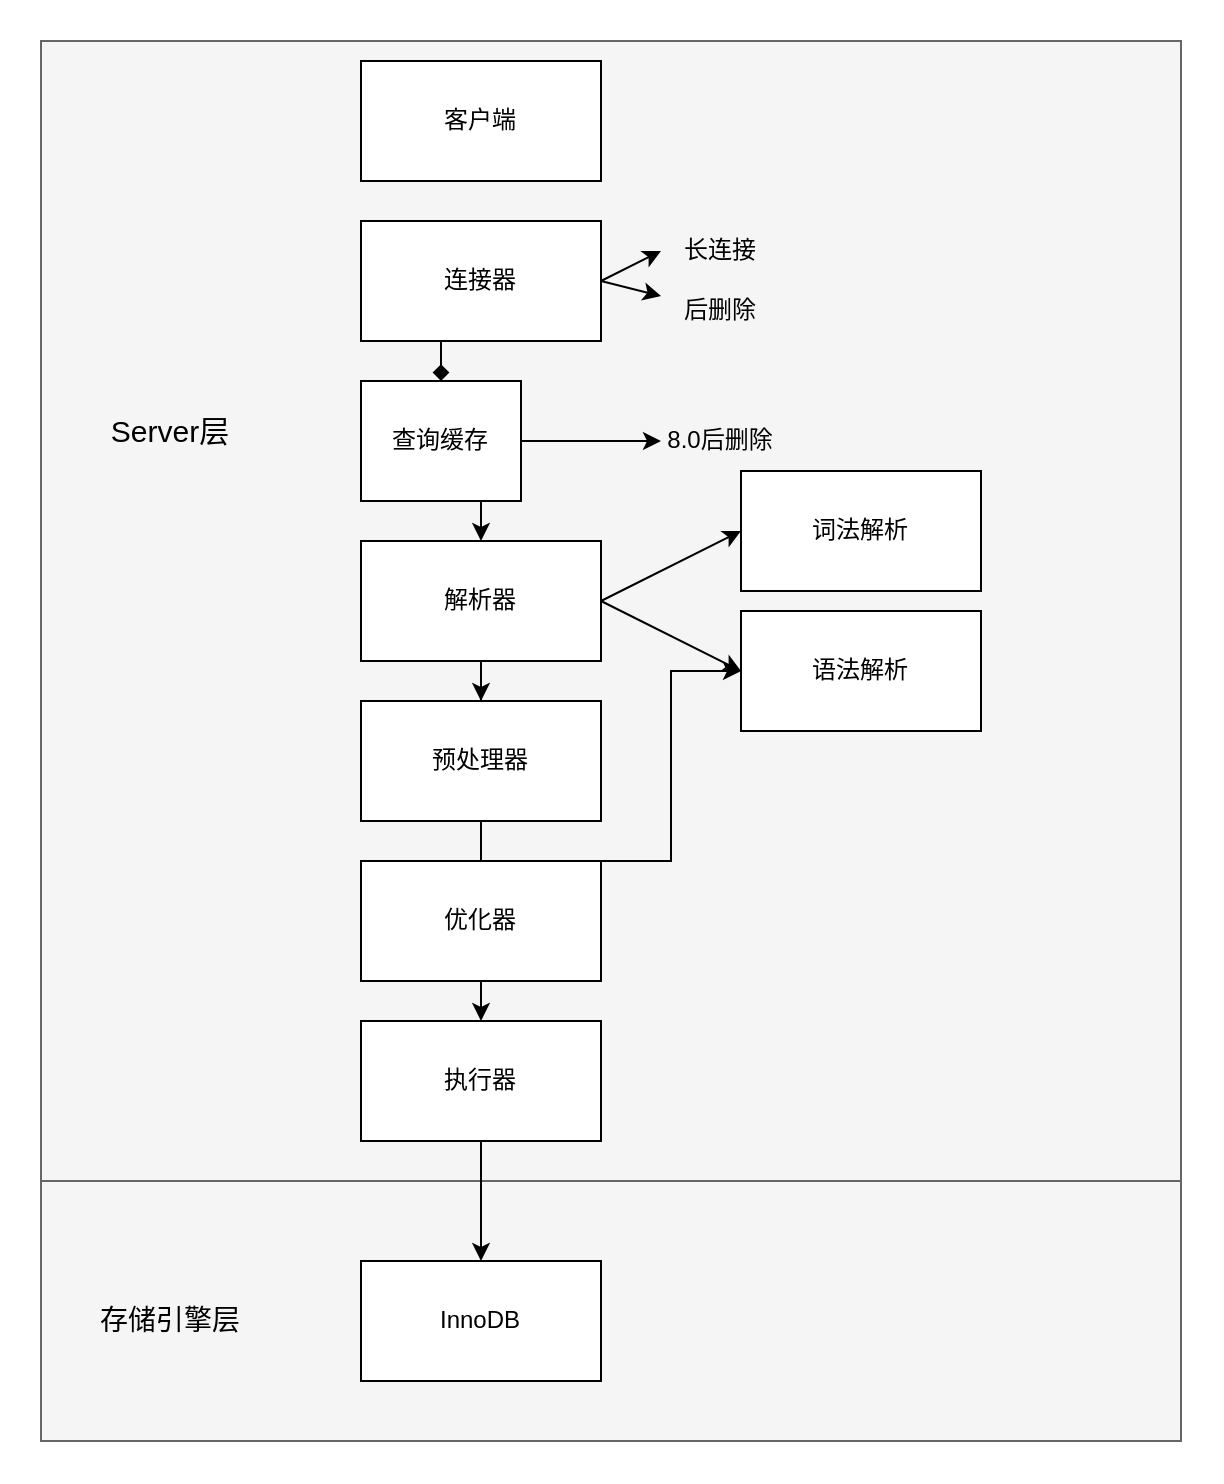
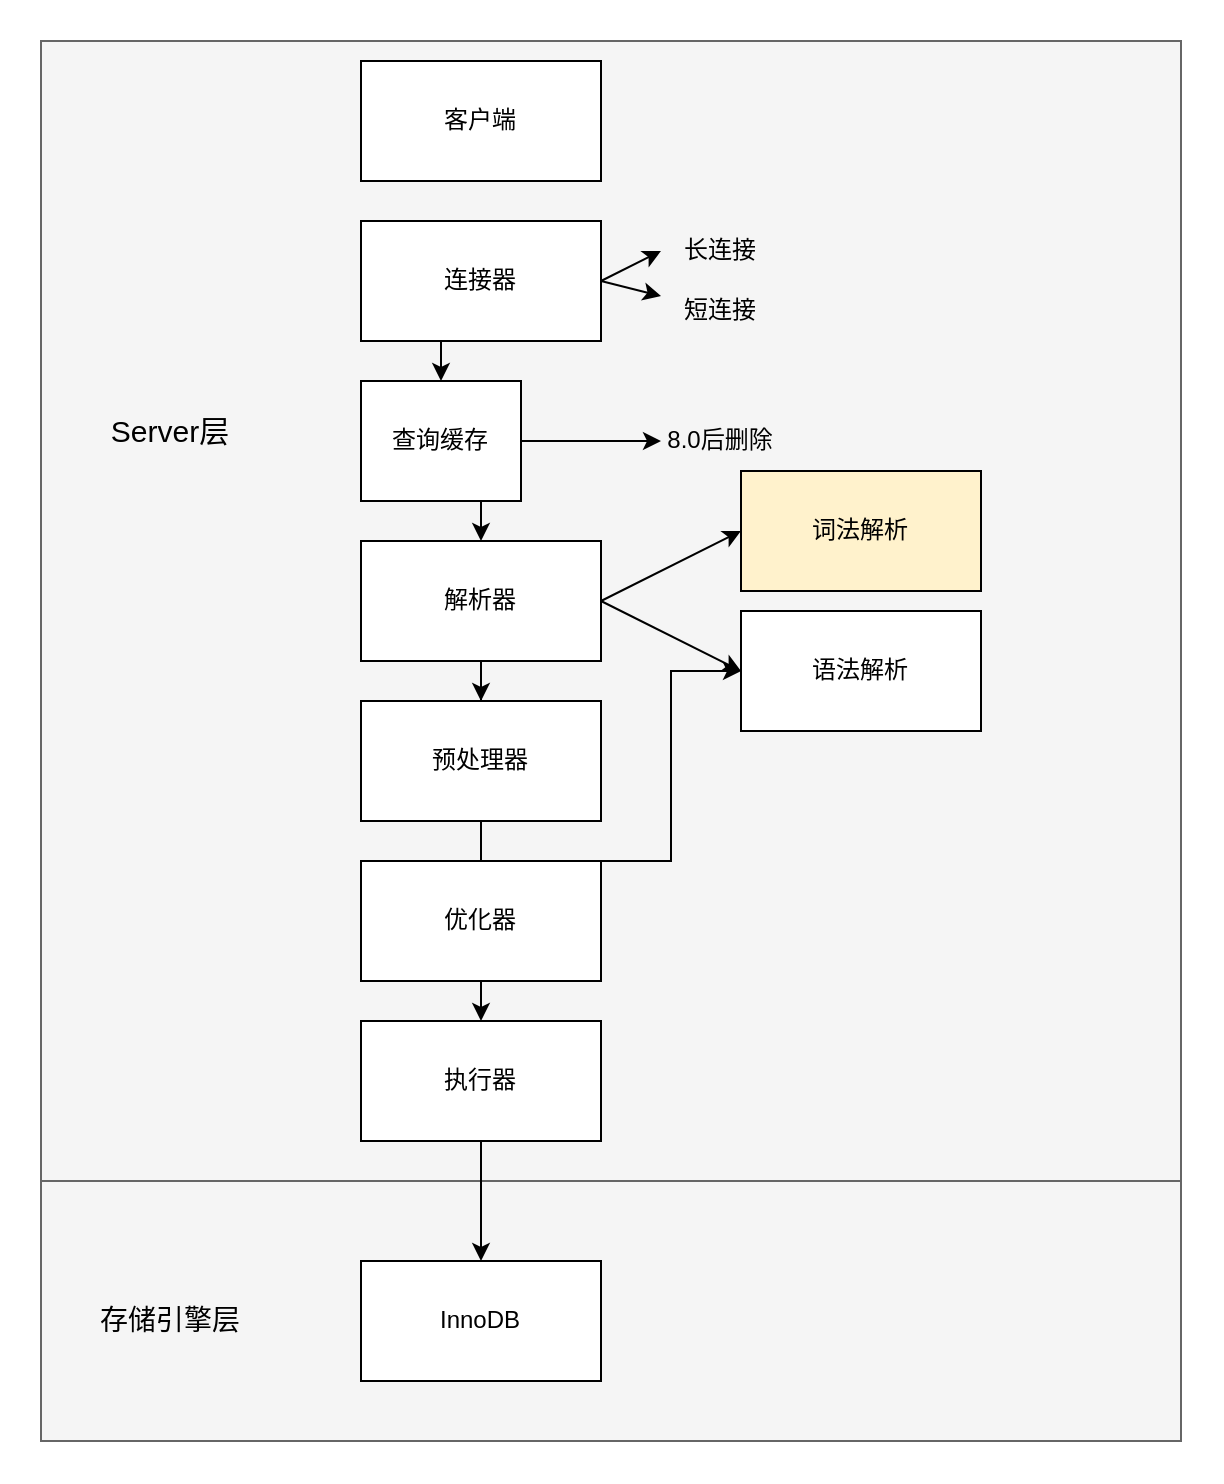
  <mxCell id="0" />
  <mxCell id="1" parent="0" />
  <mxCell id="2" value="" style="rounded=0;whiteSpace=wrap;html=1;fillColor=#f5f5f5;fontColor=#333333;strokeColor=#666666;" vertex="1" parent="1"><mxGeometry x="20" y="590" width="570" height="130" as="geometry" /></mxCell>
  <mxCell id="3" value="" style="whiteSpace=wrap;html=1;aspect=fixed;fillColor=#f5f5f5;fontColor=#333333;strokeColor=#666666;" vertex="1" parent="1"><mxGeometry x="20" y="20" width="570" height="570" as="geometry" /></mxCell>
  <mxCell id="4" value="客户端" style="rounded=0;whiteSpace=wrap;html=1;" vertex="1" parent="1"><mxGeometry x="180" y="30" width="120" height="60" as="geometry" /></mxCell>
- <mxCell id="5" style="edgeStyle=orthogonalEdgeStyle;rounded=0;orthogonalLoop=1;jettySize=auto;html=1;exitX=0.5;exitY=1;exitDx=0;exitDy=0;entryX=0.5;entryY=0;entryDx=0;entryDy=0;endArrow=diamond;" edge="1" parent="1" source="6" target="9"><mxGeometry relative="1" as="geometry" /></mxCell>
+ <mxCell id="5" style="edgeStyle=orthogonalEdgeStyle;rounded=0;orthogonalLoop=1;jettySize=auto;html=1;exitX=0.5;exitY=1;exitDx=0;exitDy=0;entryX=0.5;entryY=0;entryDx=0;entryDy=0;" edge="1" parent="1" source="6" target="9"><mxGeometry relative="1" as="geometry" /></mxCell>
  <mxCell id="6" value="连接器" style="rounded=0;whiteSpace=wrap;html=1;" vertex="1" parent="1"><mxGeometry x="180" y="110" width="120" height="60" as="geometry" /></mxCell>
  <mxCell id="7" style="edgeStyle=orthogonalEdgeStyle;rounded=0;orthogonalLoop=1;jettySize=auto;html=1;exitX=0.5;exitY=1;exitDx=0;exitDy=0;entryX=0.5;entryY=0;entryDx=0;entryDy=0;" edge="1" parent="1" source="9" target="11"><mxGeometry relative="1" as="geometry" /></mxCell>
  <mxCell id="8" style="edgeStyle=orthogonalEdgeStyle;rounded=0;orthogonalLoop=1;jettySize=auto;html=1;exitX=1;exitY=0.5;exitDx=0;exitDy=0;entryX=0;entryY=0.5;entryDx=0;entryDy=0;" edge="1" parent="1" source="9" target="30"><mxGeometry relative="1" as="geometry" /></mxCell>
  <mxCell id="9" value="查询缓存" style="rounded=0;whiteSpace=wrap;html=1;" vertex="1" parent="1"><mxGeometry x="180" y="190" width="80" height="60" as="geometry" /></mxCell>
  <mxCell id="10" style="edgeStyle=orthogonalEdgeStyle;rounded=0;orthogonalLoop=1;jettySize=auto;html=1;exitX=0.5;exitY=1;exitDx=0;exitDy=0;" edge="1" parent="1" source="11" target="17"><mxGeometry relative="1" as="geometry" /></mxCell>
  <mxCell id="11" value="解析器" style="rounded=0;whiteSpace=wrap;html=1;" vertex="1" parent="1"><mxGeometry x="180" y="270" width="120" height="60" as="geometry" /></mxCell>
- <mxCell id="12" value="词法解析" style="rounded=0;whiteSpace=wrap;html=1;" vertex="1" parent="1"><mxGeometry x="370" y="235" width="120" height="60" as="geometry" /></mxCell>
+ <mxCell id="12" value="词法解析" style="rounded=0;whiteSpace=wrap;html=1;fillColor=#fff2cc;" vertex="1" parent="1"><mxGeometry x="370" y="235" width="120" height="60" as="geometry" /></mxCell>
  <mxCell id="13" value="语法解析" style="rounded=0;whiteSpace=wrap;html=1;" vertex="1" parent="1"><mxGeometry x="370" y="305" width="120" height="60" as="geometry" /></mxCell>
  <mxCell id="14" value="" style="endArrow=classic;html=1;rounded=0;entryX=0;entryY=0.5;entryDx=0;entryDy=0;" edge="1" parent="1" target="12"><mxGeometry width="50" height="50" relative="1" as="geometry"><mxPoint x="300" y="300" as="sourcePoint" /><mxPoint x="350" y="260" as="targetPoint" /></mxGeometry></mxCell>
  <mxCell id="15" value="" style="endArrow=classic;html=1;rounded=0;entryX=0;entryY=0.5;entryDx=0;entryDy=0;" edge="1" parent="1" target="13"><mxGeometry width="50" height="50" relative="1" as="geometry"><mxPoint x="300" y="300" as="sourcePoint" /><mxPoint x="350" y="250" as="targetPoint" /></mxGeometry></mxCell>
  <mxCell id="16" style="edgeStyle=orthogonalEdgeStyle;rounded=0;orthogonalLoop=1;jettySize=auto;html=1;exitX=0.5;exitY=1;exitDx=0;exitDy=0;" edge="1" parent="1" source="17" target="13"><mxGeometry relative="1" as="geometry" /></mxCell>
  <mxCell id="17" value="预处理器" style="rounded=0;whiteSpace=wrap;html=1;" vertex="1" parent="1"><mxGeometry x="180" y="350" width="120" height="60" as="geometry" /></mxCell>
  <mxCell id="18" style="edgeStyle=orthogonalEdgeStyle;rounded=0;orthogonalLoop=1;jettySize=auto;html=1;exitX=0.5;exitY=1;exitDx=0;exitDy=0;entryX=0.5;entryY=0;entryDx=0;entryDy=0;" edge="1" parent="1" source="19" target="21"><mxGeometry relative="1" as="geometry" /></mxCell>
  <mxCell id="19" value="优化器" style="rounded=0;whiteSpace=wrap;html=1;" vertex="1" parent="1"><mxGeometry x="180" y="430" width="120" height="60" as="geometry" /></mxCell>
  <mxCell id="20" style="edgeStyle=orthogonalEdgeStyle;rounded=0;orthogonalLoop=1;jettySize=auto;html=1;exitX=0.5;exitY=1;exitDx=0;exitDy=0;entryX=0.5;entryY=0;entryDx=0;entryDy=0;" edge="1" parent="1" source="21" target="24"><mxGeometry relative="1" as="geometry" /></mxCell>
  <mxCell id="21" value="执行器" style="rounded=0;whiteSpace=wrap;html=1;" vertex="1" parent="1"><mxGeometry x="180" y="510" width="120" height="60" as="geometry" /></mxCell>
  <mxCell id="22" value="&lt;font style=&quot;font-size: 15px;&quot;&gt;Server层&lt;/font&gt;" style="text;html=1;align=center;verticalAlign=middle;whiteSpace=wrap;rounded=0;" vertex="1" parent="1"><mxGeometry x="50" y="197.5" width="70" height="35" as="geometry" /></mxCell>
  <mxCell id="23" style="edgeStyle=orthogonalEdgeStyle;rounded=0;orthogonalLoop=1;jettySize=auto;html=1;exitX=0.5;exitY=1;exitDx=0;exitDy=0;" edge="1" parent="1" source="21" target="21"><mxGeometry relative="1" as="geometry" /></mxCell>
  <mxCell id="24" value="InnoDB" style="rounded=0;whiteSpace=wrap;html=1;" vertex="1" parent="1"><mxGeometry x="180" y="630" width="120" height="60" as="geometry" /></mxCell>
  <mxCell id="25" value="&lt;font style=&quot;font-size: 14px;&quot;&gt;存储引擎层&lt;/font&gt;" style="text;html=1;align=center;verticalAlign=middle;whiteSpace=wrap;rounded=0;" vertex="1" parent="1"><mxGeometry x="45" y="645" width="80" height="30" as="geometry" /></mxCell>
  <mxCell id="26" value="长连接" style="text;html=1;align=center;verticalAlign=middle;whiteSpace=wrap;rounded=0;" vertex="1" parent="1"><mxGeometry x="330" y="110" width="60" height="30" as="geometry" /></mxCell>
- <mxCell id="27" value="后删除" style="text;html=1;align=center;verticalAlign=middle;whiteSpace=wrap;rounded=0;" vertex="1" parent="1"><mxGeometry x="330" y="140" width="60" height="30" as="geometry" /></mxCell>
+ <mxCell id="27" value="短连接" style="text;html=1;align=center;verticalAlign=middle;whiteSpace=wrap;rounded=0;" vertex="1" parent="1"><mxGeometry x="330" y="140" width="60" height="30" as="geometry" /></mxCell>
  <mxCell id="28" value="" style="endArrow=classic;html=1;rounded=0;entryX=0;entryY=0.5;entryDx=0;entryDy=0;" edge="1" parent="1" target="26"><mxGeometry width="50" height="50" relative="1" as="geometry"><mxPoint x="300" y="140" as="sourcePoint" /><mxPoint x="350" y="90" as="targetPoint" /></mxGeometry></mxCell>
  <mxCell id="29" value="" style="endArrow=classic;html=1;rounded=0;" edge="1" parent="1" target="27"><mxGeometry width="50" height="50" relative="1" as="geometry"><mxPoint x="300" y="140" as="sourcePoint" /><mxPoint x="350" y="90" as="targetPoint" /></mxGeometry></mxCell>
  <mxCell id="30" value="8.0后删除" style="text;html=1;align=center;verticalAlign=middle;whiteSpace=wrap;rounded=0;" vertex="1" parent="1"><mxGeometry x="330" y="205" width="60" height="30" as="geometry" /></mxCell>
